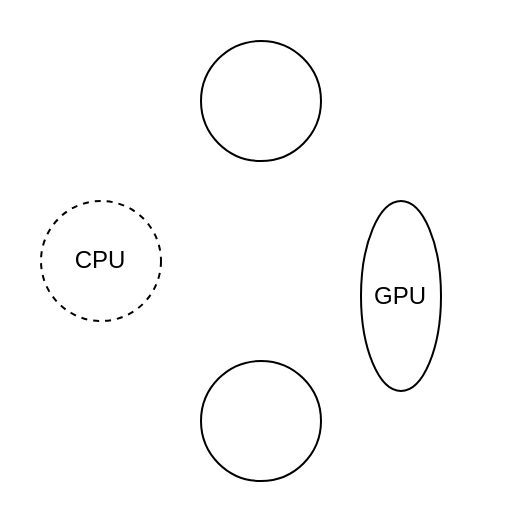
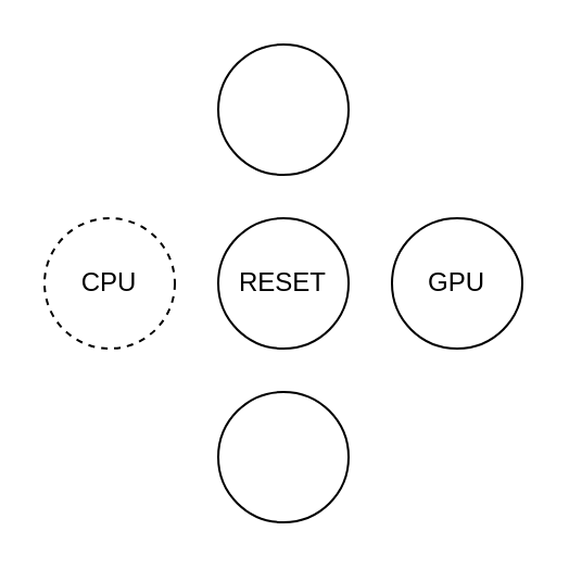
  <mxCell id="0" />
  <mxCell id="1" parent="0" />
  <mxCell id="2" value="CPU" style="ellipse;whiteSpace=wrap;html=1;aspect=fixed;dashed=1;" vertex="1" parent="1"><mxGeometry x="20" y="100" width="60" height="60" as="geometry" /></mxCell>
  <mxCell id="3" value="" style="ellipse;whiteSpace=wrap;html=1;aspect=fixed;" vertex="1" parent="1"><mxGeometry x="100" y="20" width="60" height="60" as="geometry" /></mxCell>
+ <mxCell id="4" value="RESET" style="ellipse;whiteSpace=wrap;html=1;aspect=fixed;" vertex="1" parent="1"><mxGeometry x="100" y="100" width="60" height="60" as="geometry" /></mxCell>
  <mxCell id="5" value="" style="ellipse;whiteSpace=wrap;html=1;aspect=fixed;" vertex="1" parent="1"><mxGeometry x="100" y="180" width="60" height="60" as="geometry" /></mxCell>
- <mxCell id="6" value="GPU" style="ellipse;whiteSpace=wrap;html=1;aspect=fixed;" vertex="1" parent="1"><mxGeometry x="180" y="100" width="40" height="95" as="geometry" /></mxCell>
+ <mxCell id="6" value="GPU" style="ellipse;whiteSpace=wrap;html=1;aspect=fixed;" vertex="1" parent="1"><mxGeometry x="180" y="100" width="60" height="60" as="geometry" /></mxCell>
